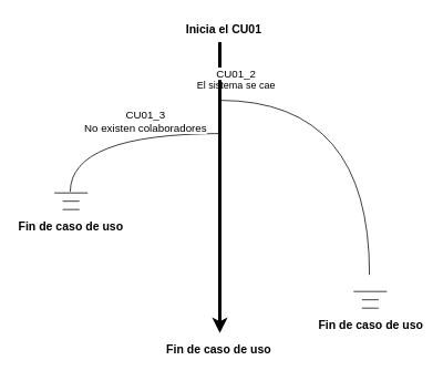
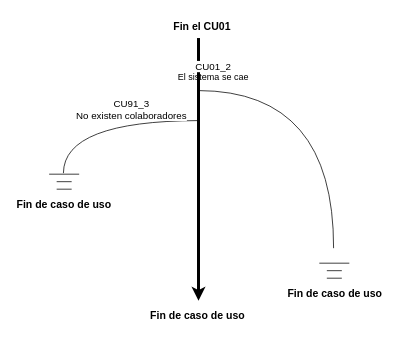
  <mxCell id="0" />
  <mxCell id="1" parent="0" />
  <mxCell id="2" value="" style="endArrow=classic;html=1;rounded=0;strokeWidth=4;" edge="1" parent="1"><mxGeometry width="50" height="50" relative="1" as="geometry"><mxPoint x="264" y="50" as="sourcePoint" /><mxPoint x="264" y="400" as="targetPoint" /></mxGeometry></mxCell>
- <mxCell id="3" value="&lt;b&gt;&lt;font style=&quot;font-size: 14px;&quot;&gt;Inicia el CU01&lt;/font&gt;&lt;/b&gt;" style="text;html=1;align=center;verticalAlign=middle;whiteSpace=wrap;rounded=0;" vertex="1" parent="1"><mxGeometry x="204" y="20" width="130" height="30" as="geometry" /></mxCell>
+ <mxCell id="3" value="&lt;b&gt;&lt;font style=&quot;font-size: 14px;&quot;&gt;Fin el CU01&lt;/font&gt;&lt;/b&gt;" style="text;html=1;align=center;verticalAlign=middle;whiteSpace=wrap;rounded=0;" vertex="1" parent="1"><mxGeometry x="204" y="20" width="130" height="30" as="geometry" /></mxCell>
  <mxCell id="4" value="" style="endArrow=none;html=1;rounded=0;" edge="1" parent="1"><mxGeometry width="50" height="50" relative="1" as="geometry"><mxPoint x="425" y="350" as="sourcePoint" /><mxPoint x="465" y="350" as="targetPoint" /></mxGeometry></mxCell>
  <mxCell id="5" value="" style="endArrow=none;html=1;rounded=0;" edge="1" parent="1"><mxGeometry width="50" height="50" relative="1" as="geometry"><mxPoint x="435" y="370" as="sourcePoint" /><mxPoint x="455" y="370" as="targetPoint" /></mxGeometry></mxCell>
  <mxCell id="6" value="" style="endArrow=none;html=1;rounded=0;" edge="1" parent="1"><mxGeometry width="50" height="50" relative="1" as="geometry"><mxPoint x="435" y="360" as="sourcePoint" /><mxPoint x="455" y="360" as="targetPoint" /></mxGeometry></mxCell>
  <mxCell id="7" value="&lt;b&gt;&lt;font style=&quot;font-size: 14px;&quot;&gt;Fin de caso de uso&lt;/font&gt;&lt;/b&gt;" style="text;html=1;align=center;verticalAlign=middle;whiteSpace=wrap;rounded=0;" vertex="1" parent="1"><mxGeometry x="381" y="375.2" width="130" height="30" as="geometry" /></mxCell>
  <mxCell id="8" value="" style="endArrow=none;html=1;rounded=0;edgeStyle=orthogonalEdgeStyle;curved=1;endFill=0;" edge="1" parent="1"><mxGeometry width="50" height="50" relative="1" as="geometry"><mxPoint x="264" y="120" as="sourcePoint" /><mxPoint x="444" y="330" as="targetPoint" /></mxGeometry></mxCell>
  <mxCell id="9" value="&lt;b&gt;&lt;font style=&quot;font-size: 14px;&quot;&gt;Fin de caso de uso&lt;/font&gt;&lt;/b&gt;" style="text;html=1;align=center;verticalAlign=middle;whiteSpace=wrap;rounded=0;" vertex="1" parent="1"><mxGeometry x="198" y="405.2" width="130" height="30" as="geometry" /></mxCell>
  <mxCell id="10" value="&lt;div&gt;&lt;span style=&quot;background-color: rgb(255, 255, 255); font-family: Arial; font-size: 13px; white-space-collapse: preserve;&quot;&gt;CU01_2&lt;/span&gt;&lt;/div&gt;&lt;div&gt;&lt;span style=&quot;background-color: initial;&quot;&gt;El sistema se cae&lt;/span&gt;&lt;br&gt;&lt;/div&gt;" style="text;html=1;align=center;verticalAlign=middle;whiteSpace=wrap;rounded=0;" vertex="1" parent="1"><mxGeometry x="234" y="80" width="100" height="30" as="geometry" /></mxCell>
  <mxCell id="11" value="" style="endArrow=none;html=1;rounded=0;" edge="1" parent="1"><mxGeometry width="50" height="50" relative="1" as="geometry"><mxPoint x="65" y="231.4" as="sourcePoint" /><mxPoint x="105" y="231.4" as="targetPoint" /></mxGeometry></mxCell>
  <mxCell id="12" value="" style="endArrow=none;html=1;rounded=0;" edge="1" parent="1"><mxGeometry width="50" height="50" relative="1" as="geometry"><mxPoint x="75" y="251.4" as="sourcePoint" /><mxPoint x="95" y="251.4" as="targetPoint" /></mxGeometry></mxCell>
  <mxCell id="13" value="" style="endArrow=none;html=1;rounded=0;" edge="1" parent="1"><mxGeometry width="50" height="50" relative="1" as="geometry"><mxPoint x="75" y="241.4" as="sourcePoint" /><mxPoint x="95" y="241.4" as="targetPoint" /></mxGeometry></mxCell>
  <mxCell id="14" value="&lt;b&gt;&lt;font style=&quot;font-size: 14px;&quot;&gt;Fin de caso de uso&lt;/font&gt;&lt;/b&gt;" style="text;html=1;align=center;verticalAlign=middle;whiteSpace=wrap;rounded=0;" vertex="1" parent="1"><mxGeometry x="20" y="256.6" width="130" height="30" as="geometry" /></mxCell>
  <mxCell id="15" value="" style="endArrow=none;html=1;rounded=0;edgeStyle=orthogonalEdgeStyle;curved=1;endFill=0;" edge="1" parent="1"><mxGeometry width="50" height="50" relative="1" as="geometry"><mxPoint x="264" y="160" as="sourcePoint" /><mxPoint x="84" y="230" as="targetPoint" /></mxGeometry></mxCell>
- <mxCell id="16" value="&lt;span style=&quot;font-family: Arial; font-size: 13px; white-space-collapse: preserve; background-color: rgb(255, 255, 255);&quot;&gt;CU01_3&lt;/span&gt;&lt;div&gt;&lt;span style=&quot;font-family: Arial; font-size: 13px; white-space-collapse: preserve; background-color: rgb(255, 255, 255);&quot;&gt;No existen colaboradores&lt;/span&gt;&lt;br&gt;&lt;div&gt;&lt;/div&gt;&lt;/div&gt;" style="text;html=1;align=center;verticalAlign=middle;whiteSpace=wrap;rounded=0;" vertex="1" parent="1"><mxGeometry x="84" y="130" width="182" height="30" as="geometry" /></mxCell>
+ <mxCell id="16" value="&lt;span style=&quot;font-family: Arial; font-size: 13px; white-space-collapse: preserve; background-color: rgb(255, 255, 255);&quot;&gt;CU91_3&lt;/span&gt;&lt;div&gt;&lt;span style=&quot;font-family: Arial; font-size: 13px; white-space-collapse: preserve; background-color: rgb(255, 255, 255);&quot;&gt;No existen colaboradores&lt;/span&gt;&lt;br&gt;&lt;div&gt;&lt;/div&gt;&lt;/div&gt;" style="text;html=1;align=center;verticalAlign=middle;whiteSpace=wrap;rounded=0;" vertex="1" parent="1"><mxGeometry x="84" y="130" width="182" height="30" as="geometry" /></mxCell>
